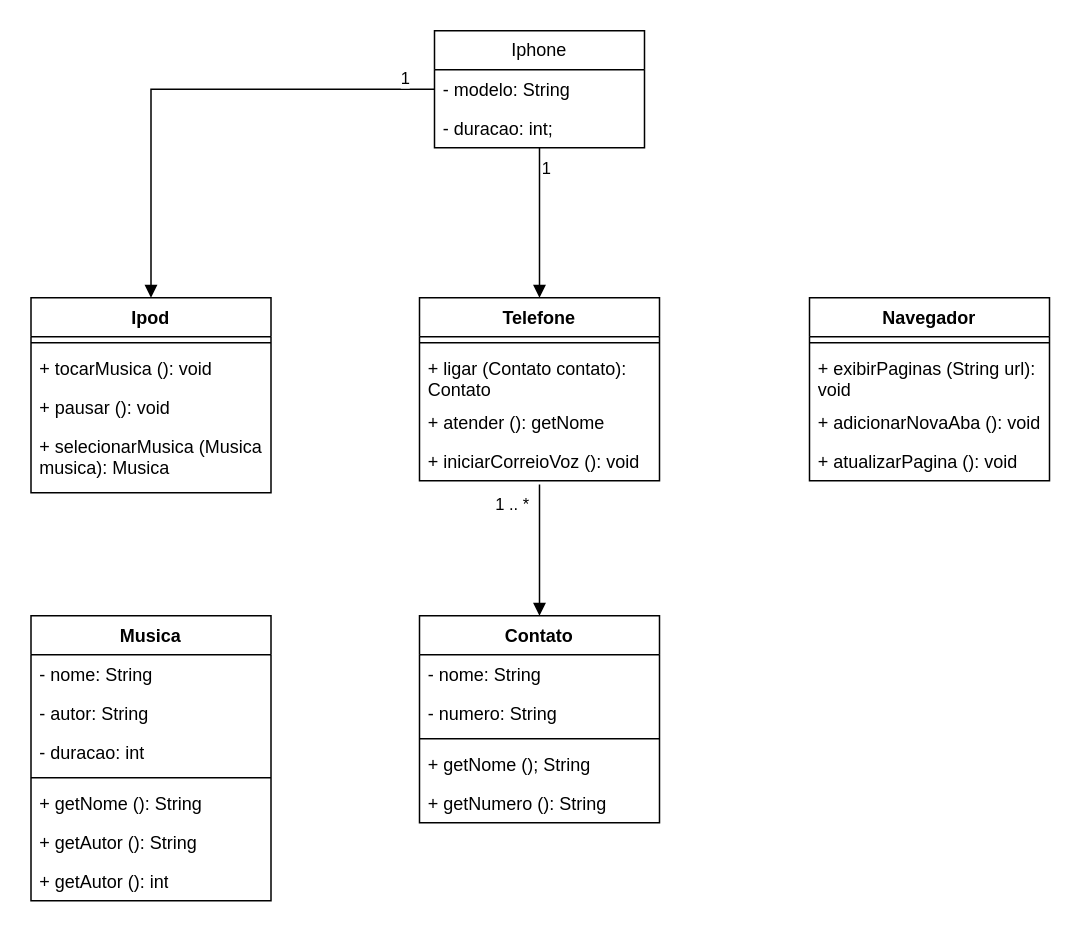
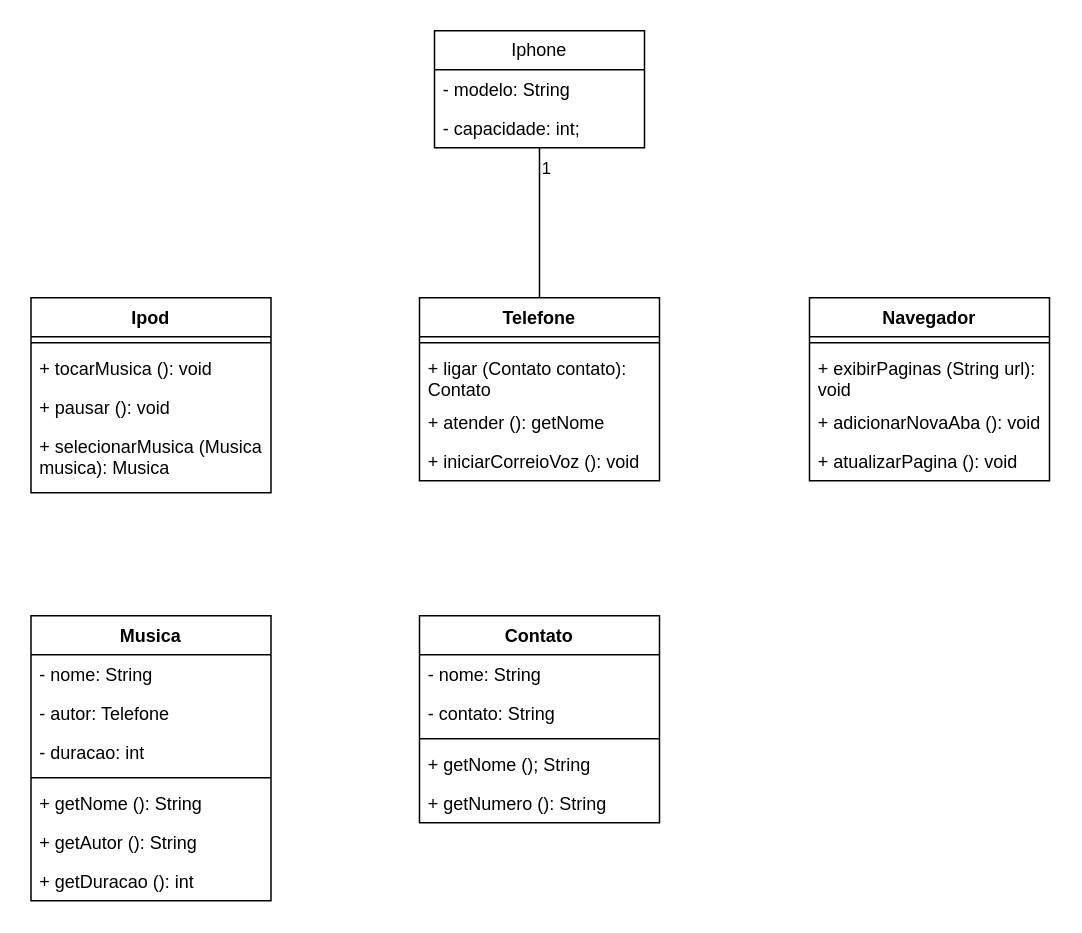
  <mxCell id="0" />
  <mxCell id="1" parent="0" />
  <mxCell id="2" value="Iphone" style="swimlane;fontStyle=0;childLayout=stackLayout;horizontal=1;startSize=26;fillColor=none;horizontalStack=0;resizeParent=1;resizeParentMax=0;resizeLast=0;collapsible=1;marginBottom=0;whiteSpace=wrap;html=1;" vertex="1" parent="1"><mxGeometry x="289" y="20" width="140" height="78" as="geometry" /></mxCell>
  <mxCell id="3" value="- modelo: String" style="text;strokeColor=none;fillColor=none;align=left;verticalAlign=top;spacingLeft=4;spacingRight=4;overflow=hidden;rotatable=0;points=[[0,0.5],[1,0.5]];portConstraint=eastwest;whiteSpace=wrap;html=1;" vertex="1" parent="2"><mxGeometry y="26" width="140" height="26" as="geometry" /></mxCell>
- <mxCell id="4" value="- duracao: int;" style="text;strokeColor=none;fillColor=none;align=left;verticalAlign=top;spacingLeft=4;spacingRight=4;overflow=hidden;rotatable=0;points=[[0,0.5],[1,0.5]];portConstraint=eastwest;whiteSpace=wrap;html=1;" vertex="1" parent="2"><mxGeometry y="52" width="140" height="26" as="geometry" /></mxCell>
+ <mxCell id="4" value="- capacidade: int;" style="text;strokeColor=none;fillColor=none;align=left;verticalAlign=top;spacingLeft=4;spacingRight=4;overflow=hidden;rotatable=0;points=[[0,0.5],[1,0.5]];portConstraint=eastwest;whiteSpace=wrap;html=1;" vertex="1" parent="2"><mxGeometry y="52" width="140" height="26" as="geometry" /></mxCell>
  <mxCell id="5" value="Contato" style="swimlane;fontStyle=1;align=center;verticalAlign=top;childLayout=stackLayout;horizontal=1;startSize=26;horizontalStack=0;resizeParent=1;resizeParentMax=0;resizeLast=0;collapsible=1;marginBottom=0;whiteSpace=wrap;html=1;" vertex="1" parent="1"><mxGeometry x="279" y="410" width="160" height="138" as="geometry" /></mxCell>
  <mxCell id="6" value="- nome: String" style="text;strokeColor=none;fillColor=none;align=left;verticalAlign=top;spacingLeft=4;spacingRight=4;overflow=hidden;rotatable=0;points=[[0,0.5],[1,0.5]];portConstraint=eastwest;whiteSpace=wrap;html=1;" vertex="1" parent="5"><mxGeometry y="26" width="160" height="26" as="geometry" /></mxCell>
- <mxCell id="7" value="- numero: String" style="text;strokeColor=none;fillColor=none;align=left;verticalAlign=top;spacingLeft=4;spacingRight=4;overflow=hidden;rotatable=0;points=[[0,0.5],[1,0.5]];portConstraint=eastwest;whiteSpace=wrap;html=1;" vertex="1" parent="5"><mxGeometry y="52" width="160" height="26" as="geometry" /></mxCell>
+ <mxCell id="7" value="- contato: String" style="text;strokeColor=none;fillColor=none;align=left;verticalAlign=top;spacingLeft=4;spacingRight=4;overflow=hidden;rotatable=0;points=[[0,0.5],[1,0.5]];portConstraint=eastwest;whiteSpace=wrap;html=1;" vertex="1" parent="5"><mxGeometry y="52" width="160" height="26" as="geometry" /></mxCell>
  <mxCell id="8" value="" style="line;strokeWidth=1;fillColor=none;align=left;verticalAlign=middle;spacingTop=-1;spacingLeft=3;spacingRight=3;rotatable=0;labelPosition=right;points=[];portConstraint=eastwest;strokeColor=inherit;" vertex="1" parent="5"><mxGeometry y="78" width="160" height="8" as="geometry" /></mxCell>
  <mxCell id="9" value="+ getNome (); String" style="text;strokeColor=none;fillColor=none;align=left;verticalAlign=top;spacingLeft=4;spacingRight=4;overflow=hidden;rotatable=0;points=[[0,0.5],[1,0.5]];portConstraint=eastwest;whiteSpace=wrap;html=1;" vertex="1" parent="5"><mxGeometry y="86" width="160" height="26" as="geometry" /></mxCell>
  <mxCell id="10" value="+ getNumero (): String" style="text;strokeColor=none;fillColor=none;align=left;verticalAlign=top;spacingLeft=4;spacingRight=4;overflow=hidden;rotatable=0;points=[[0,0.5],[1,0.5]];portConstraint=eastwest;whiteSpace=wrap;html=1;" vertex="1" parent="5"><mxGeometry y="112" width="160" height="26" as="geometry" /></mxCell>
  <mxCell id="11" value="Musica&lt;div&gt;&lt;br&gt;&lt;/div&gt;" style="swimlane;fontStyle=1;align=center;verticalAlign=top;childLayout=stackLayout;horizontal=1;startSize=26;horizontalStack=0;resizeParent=1;resizeParentMax=0;resizeLast=0;collapsible=1;marginBottom=0;whiteSpace=wrap;html=1;" vertex="1" parent="1"><mxGeometry x="20" y="410" width="160" height="190" as="geometry" /></mxCell>
  <mxCell id="12" value="- nome: String&lt;span style=&quot;white-space: pre;&quot;&gt;&#09;&lt;/span&gt;" style="text;strokeColor=none;fillColor=none;align=left;verticalAlign=top;spacingLeft=4;spacingRight=4;overflow=hidden;rotatable=0;points=[[0,0.5],[1,0.5]];portConstraint=eastwest;whiteSpace=wrap;html=1;" vertex="1" parent="11"><mxGeometry y="26" width="160" height="26" as="geometry" /></mxCell>
- <mxCell id="13" value="- autor: String" style="text;strokeColor=none;fillColor=none;align=left;verticalAlign=top;spacingLeft=4;spacingRight=4;overflow=hidden;rotatable=0;points=[[0,0.5],[1,0.5]];portConstraint=eastwest;whiteSpace=wrap;html=1;" vertex="1" parent="11"><mxGeometry y="52" width="160" height="26" as="geometry" /></mxCell>
+ <mxCell id="13" value="- autor: Telefone" style="text;strokeColor=none;fillColor=none;align=left;verticalAlign=top;spacingLeft=4;spacingRight=4;overflow=hidden;rotatable=0;points=[[0,0.5],[1,0.5]];portConstraint=eastwest;whiteSpace=wrap;html=1;" vertex="1" parent="11"><mxGeometry y="52" width="160" height="26" as="geometry" /></mxCell>
  <mxCell id="14" value="- duracao: int" style="text;strokeColor=none;fillColor=none;align=left;verticalAlign=top;spacingLeft=4;spacingRight=4;overflow=hidden;rotatable=0;points=[[0,0.5],[1,0.5]];portConstraint=eastwest;whiteSpace=wrap;html=1;" vertex="1" parent="11"><mxGeometry y="78" width="160" height="26" as="geometry" /></mxCell>
  <mxCell id="15" value="" style="line;strokeWidth=1;fillColor=none;align=left;verticalAlign=middle;spacingTop=-1;spacingLeft=3;spacingRight=3;rotatable=0;labelPosition=right;points=[];portConstraint=eastwest;strokeColor=inherit;" vertex="1" parent="11"><mxGeometry y="104" width="160" height="8" as="geometry" /></mxCell>
  <mxCell id="16" value="+ getNome (): String" style="text;strokeColor=none;fillColor=none;align=left;verticalAlign=top;spacingLeft=4;spacingRight=4;overflow=hidden;rotatable=0;points=[[0,0.5],[1,0.5]];portConstraint=eastwest;whiteSpace=wrap;html=1;" vertex="1" parent="11"><mxGeometry y="112" width="160" height="26" as="geometry" /></mxCell>
  <mxCell id="17" value="+ getAutor (): String" style="text;strokeColor=none;fillColor=none;align=left;verticalAlign=top;spacingLeft=4;spacingRight=4;overflow=hidden;rotatable=0;points=[[0,0.5],[1,0.5]];portConstraint=eastwest;whiteSpace=wrap;html=1;" vertex="1" parent="11"><mxGeometry y="138" width="160" height="26" as="geometry" /></mxCell>
- <mxCell id="18" value="+ getAutor (): int" style="text;strokeColor=none;fillColor=none;align=left;verticalAlign=top;spacingLeft=4;spacingRight=4;overflow=hidden;rotatable=0;points=[[0,0.5],[1,0.5]];portConstraint=eastwest;whiteSpace=wrap;html=1;" vertex="1" parent="11"><mxGeometry y="164" width="160" height="26" as="geometry" /></mxCell>
+ <mxCell id="18" value="+ getDuracao (): int" style="text;strokeColor=none;fillColor=none;align=left;verticalAlign=top;spacingLeft=4;spacingRight=4;overflow=hidden;rotatable=0;points=[[0,0.5],[1,0.5]];portConstraint=eastwest;whiteSpace=wrap;html=1;" vertex="1" parent="11"><mxGeometry y="164" width="160" height="26" as="geometry" /></mxCell>
  <mxCell id="19" value="Telefone" style="swimlane;fontStyle=1;align=center;verticalAlign=top;childLayout=stackLayout;horizontal=1;startSize=26;horizontalStack=0;resizeParent=1;resizeParentMax=0;resizeLast=0;collapsible=1;marginBottom=0;whiteSpace=wrap;html=1;" vertex="1" parent="1"><mxGeometry x="279" y="198" width="160" height="122" as="geometry" /></mxCell>
  <mxCell id="20" value="" style="line;strokeWidth=1;fillColor=none;align=left;verticalAlign=middle;spacingTop=-1;spacingLeft=3;spacingRight=3;rotatable=0;labelPosition=right;points=[];portConstraint=eastwest;strokeColor=inherit;" vertex="1" parent="19"><mxGeometry y="26" width="160" height="8" as="geometry" /></mxCell>
  <mxCell id="21" value="+ ligar (Contato contato): Contato&amp;nbsp;" style="text;strokeColor=none;fillColor=none;align=left;verticalAlign=top;spacingLeft=4;spacingRight=4;overflow=hidden;rotatable=0;points=[[0,0.5],[1,0.5]];portConstraint=eastwest;whiteSpace=wrap;html=1;" vertex="1" parent="19"><mxGeometry y="34" width="160" height="36" as="geometry" /></mxCell>
  <mxCell id="22" value="+ atender (): getNome" style="text;strokeColor=none;fillColor=none;align=left;verticalAlign=top;spacingLeft=4;spacingRight=4;overflow=hidden;rotatable=0;points=[[0,0.5],[1,0.5]];portConstraint=eastwest;whiteSpace=wrap;html=1;" vertex="1" parent="19"><mxGeometry y="70" width="160" height="26" as="geometry" /></mxCell>
  <mxCell id="23" value="+ iniciarCorreioVoz (): void" style="text;strokeColor=none;fillColor=none;align=left;verticalAlign=top;spacingLeft=4;spacingRight=4;overflow=hidden;rotatable=0;points=[[0,0.5],[1,0.5]];portConstraint=eastwest;whiteSpace=wrap;html=1;" vertex="1" parent="19"><mxGeometry y="96" width="160" height="26" as="geometry" /></mxCell>
  <mxCell id="24" value="Ipod" style="swimlane;fontStyle=1;align=center;verticalAlign=top;childLayout=stackLayout;horizontal=1;startSize=26;horizontalStack=0;resizeParent=1;resizeParentMax=0;resizeLast=0;collapsible=1;marginBottom=0;whiteSpace=wrap;html=1;" vertex="1" parent="1"><mxGeometry x="20" y="198" width="160" height="130" as="geometry" /></mxCell>
  <mxCell id="25" value="" style="line;strokeWidth=1;fillColor=none;align=left;verticalAlign=middle;spacingTop=-1;spacingLeft=3;spacingRight=3;rotatable=0;labelPosition=right;points=[];portConstraint=eastwest;strokeColor=inherit;" vertex="1" parent="24"><mxGeometry y="26" width="160" height="8" as="geometry" /></mxCell>
  <mxCell id="26" value="+ tocarMusica (): void" style="text;strokeColor=none;fillColor=none;align=left;verticalAlign=top;spacingLeft=4;spacingRight=4;overflow=hidden;rotatable=0;points=[[0,0.5],[1,0.5]];portConstraint=eastwest;whiteSpace=wrap;html=1;" vertex="1" parent="24"><mxGeometry y="34" width="160" height="26" as="geometry" /></mxCell>
  <mxCell id="27" value="+ pausar (): void" style="text;strokeColor=none;fillColor=none;align=left;verticalAlign=top;spacingLeft=4;spacingRight=4;overflow=hidden;rotatable=0;points=[[0,0.5],[1,0.5]];portConstraint=eastwest;whiteSpace=wrap;html=1;" vertex="1" parent="24"><mxGeometry y="60" width="160" height="26" as="geometry" /></mxCell>
  <mxCell id="28" value="+ selecionarMusica (Musica musica): Musica&lt;div&gt;&lt;br&gt;&lt;/div&gt;" style="text;strokeColor=none;fillColor=none;align=left;verticalAlign=top;spacingLeft=4;spacingRight=4;overflow=hidden;rotatable=0;points=[[0,0.5],[1,0.5]];portConstraint=eastwest;whiteSpace=wrap;html=1;" vertex="1" parent="24"><mxGeometry y="86" width="160" height="44" as="geometry" /></mxCell>
  <mxCell id="29" value="Navegador" style="swimlane;fontStyle=1;align=center;verticalAlign=top;childLayout=stackLayout;horizontal=1;startSize=26;horizontalStack=0;resizeParent=1;resizeParentMax=0;resizeLast=0;collapsible=1;marginBottom=0;whiteSpace=wrap;html=1;" vertex="1" parent="1"><mxGeometry x="539" y="198" width="160" height="122" as="geometry" /></mxCell>
  <mxCell id="30" value="" style="line;strokeWidth=1;fillColor=none;align=left;verticalAlign=middle;spacingTop=-1;spacingLeft=3;spacingRight=3;rotatable=0;labelPosition=right;points=[];portConstraint=eastwest;strokeColor=inherit;" vertex="1" parent="29"><mxGeometry y="26" width="160" height="8" as="geometry" /></mxCell>
  <mxCell id="31" value="+ exibirPaginas (String url):&amp;nbsp; void" style="text;strokeColor=none;fillColor=none;align=left;verticalAlign=top;spacingLeft=4;spacingRight=4;overflow=hidden;rotatable=0;points=[[0,0.5],[1,0.5]];portConstraint=eastwest;whiteSpace=wrap;html=1;" vertex="1" parent="29"><mxGeometry y="34" width="160" height="36" as="geometry" /></mxCell>
  <mxCell id="32" value="+ adicionarNovaAba (): void" style="text;strokeColor=none;fillColor=none;align=left;verticalAlign=top;spacingLeft=4;spacingRight=4;overflow=hidden;rotatable=0;points=[[0,0.5],[1,0.5]];portConstraint=eastwest;whiteSpace=wrap;html=1;" vertex="1" parent="29"><mxGeometry y="70" width="160" height="26" as="geometry" /></mxCell>
  <mxCell id="33" value="+ atualizarPagina (): void" style="text;strokeColor=none;fillColor=none;align=left;verticalAlign=top;spacingLeft=4;spacingRight=4;overflow=hidden;rotatable=0;points=[[0,0.5],[1,0.5]];portConstraint=eastwest;whiteSpace=wrap;html=1;" vertex="1" parent="29"><mxGeometry y="96" width="160" height="26" as="geometry" /></mxCell>
- <mxCell id="34" value="&amp;nbsp;" style="endArrow=block;endFill=1;html=1;edgeStyle=orthogonalEdgeStyle;align=left;verticalAlign=top;rounded=0;entryX=0.5;entryY=0;entryDx=0;entryDy=0;exitX=0;exitY=0.5;exitDx=0;exitDy=0;" edge="1" parent="1" source="3" target="24"><mxGeometry x="-0.106" y="1" relative="1" as="geometry"><mxPoint x="69" y="80" as="sourcePoint" /><mxPoint x="229" y="80" as="targetPoint" /><mxPoint as="offset" /></mxGeometry></mxCell>
- <mxCell id="35" value="1" style="edgeLabel;resizable=0;html=1;align=left;verticalAlign=bottom;" connectable="0" vertex="1" parent="34"><mxGeometry x="-1" relative="1" as="geometry"><mxPoint x="-24" y="1" as="offset" /></mxGeometry></mxCell>
- <mxCell id="36" value="&amp;nbsp;" style="endArrow=block;endFill=1;html=1;edgeStyle=orthogonalEdgeStyle;align=left;verticalAlign=top;rounded=0;entryX=0.5;entryY=0;entryDx=0;entryDy=0;exitX=0.5;exitY=1;exitDx=0;exitDy=0;" edge="1" parent="1" source="2" target="19"><mxGeometry x="-0.106" y="1" relative="1" as="geometry"><mxPoint x="313" y="89" as="sourcePoint" /><mxPoint x="130" y="228" as="targetPoint" /><mxPoint as="offset" /></mxGeometry></mxCell>
+ <mxCell id="36" value="&amp;nbsp;" style="endArrow=none;endFill=1;html=1;edgeStyle=orthogonalEdgeStyle;align=left;verticalAlign=top;rounded=0;entryX=0.5;entryY=0;entryDx=0;entryDy=0;exitX=0.5;exitY=1;exitDx=0;exitDy=0;" edge="1" parent="1" source="2" target="19"><mxGeometry x="-0.106" y="1" relative="1" as="geometry"><mxPoint x="313" y="89" as="sourcePoint" /><mxPoint x="130" y="228" as="targetPoint" /><mxPoint as="offset" /></mxGeometry></mxCell>
  <mxCell id="37" value="1" style="edgeLabel;resizable=0;html=1;align=left;verticalAlign=bottom;" connectable="0" vertex="1" parent="36"><mxGeometry x="-1" relative="1" as="geometry"><mxPoint y="22" as="offset" /></mxGeometry></mxCell>
- <mxCell id="38" value="&amp;nbsp;" style="endArrow=block;endFill=1;html=1;edgeStyle=orthogonalEdgeStyle;align=left;verticalAlign=top;rounded=0;exitX=0.5;exitY=1.096;exitDx=0;exitDy=0;exitPerimeter=0;entryX=0.5;entryY=0;entryDx=0;entryDy=0;" edge="1" parent="1" source="23" target="5"><mxGeometry x="-1" relative="1" as="geometry"><mxPoint x="110" y="338" as="sourcePoint" /><mxPoint x="110" y="420" as="targetPoint" /><Array as="points"><mxPoint x="359" y="350" /><mxPoint x="359" y="350" /></Array></mxGeometry></mxCell>
- <mxCell id="39" value="1 .. *" style="edgeLabel;resizable=0;html=1;align=left;verticalAlign=bottom;" connectable="0" vertex="1" parent="38"><mxGeometry x="-1" relative="1" as="geometry"><mxPoint x="-31" y="22" as="offset" /></mxGeometry></mxCell>
